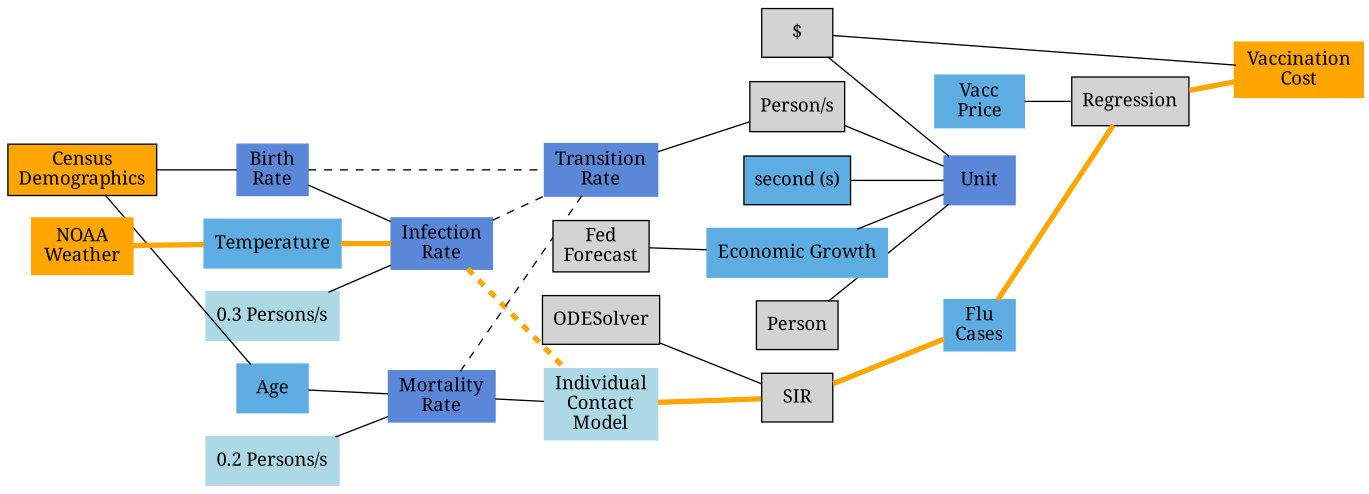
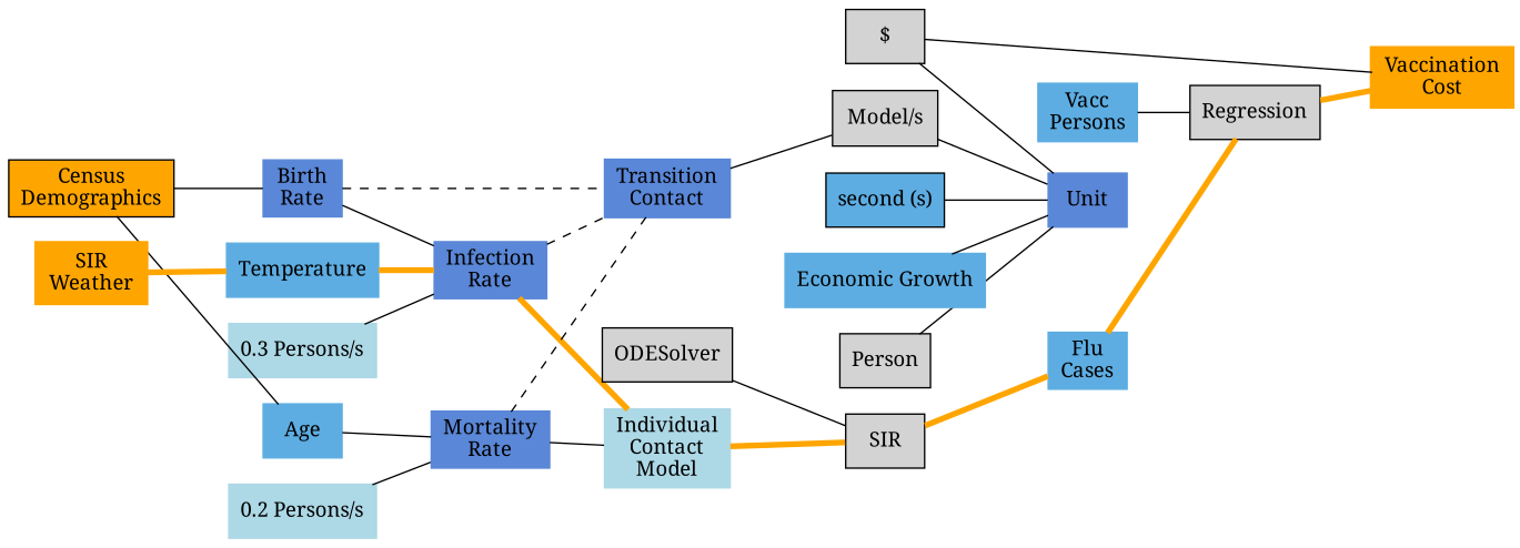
  digraph {
    fontname="Noto Serif"
    pack=true
    rankdir=LR
    splines=false
    node [fontname="Noto Serif" shape=record style=filled]
    edge [dir=none fontname="Noto Serif"]
    n1 [color=lightblue label="Individual\nContact\nModel"]
    n2 [label=SIR]
    n3 [color="#5DADE2" label="Flu\nCases"]
    n4 [label=Regression]
    n5 [color="#5a87d7" label="Infection\nRate"]
-   n6 [color="#5a87d7" label="{Transition\nRate}"]
-   n7 [label="Person/s"]
+   n6 [color="#5a87d7" label="{Transition\nContact}"]
+   n7 [label="Model/s"]
    n8 [color=lightblue label="0.3 Persons/s"]
    n9 [color=lightblue label="0.2 Persons/s"]
    n10 [color="#5a87d7" label="Mortality\nRate"]
    n11 [color="#5a87d7" label=Unit]
    n12 [color="#5a87d7" label="Birth\nRate"]
    n13 [label=Person]
    n14 [fillcolor="#5DADE2" label="second (s)"]
    n15 [label="$"]
    n16 [color=orange label="Vaccination\nCost" penwidth=4.0]
-   n17 [label="Fed\nForecast"]
    n18 [color="#5DADE2" label="Economic Growth"]
    n19 [fillcolor=orange label="Census\nDemographics"]
    n20 [color="#5DADE2" label=Age]
-   n21 [color=orange label="NOAA\nWeather" penwidth=4.0]
+   n21 [color=orange label="SIR\nWeather" penwidth=4.0]
    n22 [color="#5DADE2" label=Temperature]
    n23 [label=ODESolver]
-   n24 [color="#5DADE2" label="Vacc\nPrice"]
+   n24 [color="#5DADE2" label="Vacc\nPersons"]
    n1 -> n2 [color=orange penwidth=4.0]
    n2 -> n3 [color=orange penwidth=4.0]
    n3 -> n4 [color=orange penwidth=4.0]
    n4 -> n16 [color=orange penwidth=4.0]
-   n5 -> n1 [color=orange penwidth=4.0 style=dashed]
+   n5 -> n1 [color=orange penwidth=4.0]
    n5 -> n6 [style=dashed]
    n6 -> n7
    n7 -> n11
    n8 -> n5
    n9 -> n10
    n10 -> n1
    n10 -> n6 [style=dashed]
    n12 -> n5
    n12 -> n6 [style=dashed]
    n13 -> n11
    n14 -> n11
    n15 -> n11
    n15 -> n16
-   n17 -> n18
    n18 -> n11
    n19 -> n12
    n19 -> n20
    n20 -> n10
    n21 -> n22 [color=orange penwidth=4.0]
    n22 -> n5 [color=orange penwidth=4.0]
    n23 -> n2
    n24 -> n4
  }
